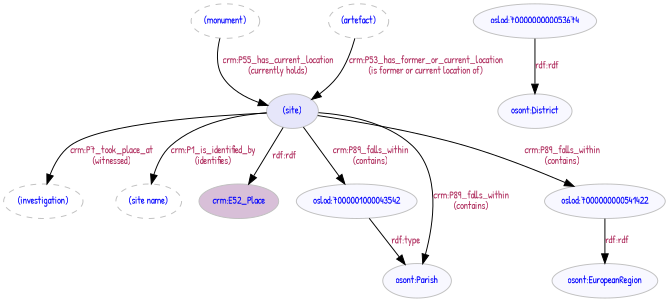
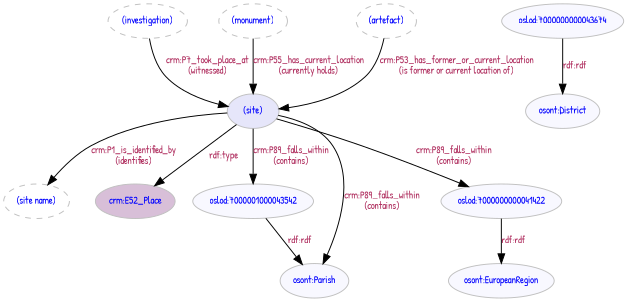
  digraph {
    fontname="Patrick Hand"
    node [color=gray fillcolor=ghostwhite fontcolor=blue fontname="Patrick Hand" fontsize=10 style=filled]
    edge [color=black fontcolor=maroon fontname="Patrick Hand" fontsize=10]
    "(investigation)" [style=dashed]
    "(site)" [fillcolor=lavender]
    "(site name)" [style=dashed]
    n4 [fillcolor=thistle label="crm:E52_Place"]
    n5 [label="oslod:7000001000043542"]
-   "oslod:7000000000041422" [label="oslod:7000000000541422"]
+   "oslod:7000000000041422"
    "osont:Parish"
    "(monument)" [style=dashed]
    "(artefact)" [style=dashed]
-   "oslod:7000000000043674" [label="oslod:7000000000053674"]
+   "oslod:7000000000043674"
    "osont:District"
    "osont:EuropeanRegion"
-   "(site)" -> "(investigation)" [label="crm:P7_took_place_at\n(witnessed)"]
+   "(investigation)" -> "(site)" [label="crm:P7_took_place_at\n(witnessed)"]
    "(site)" -> "(site name)" [label="crm:P1_is_identified_by\n(identifies)"]
-   "(site)" -> n4 [label="rdf:rdf"]
+   "(site)" -> n4 [label="rdf:type"]
    "(site)" -> n5 [label="crm:P89_falls_within\n(contains)"]
    "(site)" -> "oslod:7000000000041422" [label="crm:P89_falls_within\n(contains)"]
    "(site)" -> "osont:Parish" [label="crm:P89_falls_within\n(contains)"]
-   n5 -> "osont:Parish" [label="rdf:type"]
+   n5 -> "osont:Parish" [label="rdf:rdf"]
    "oslod:7000000000041422" -> "osont:EuropeanRegion" [label="rdf:rdf"]
    "(monument)" -> "(site)" [label="crm:P55_has_current_location\n(currently holds)"]
    "(artefact)" -> "(site)" [label="crm:P53_has_former_or_current_location\n(is former or current location of)"]
    "oslod:7000000000043674" -> "osont:District" [label="rdf:rdf"]
  }
